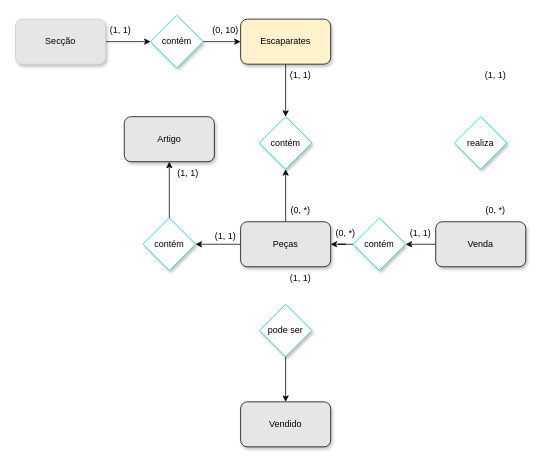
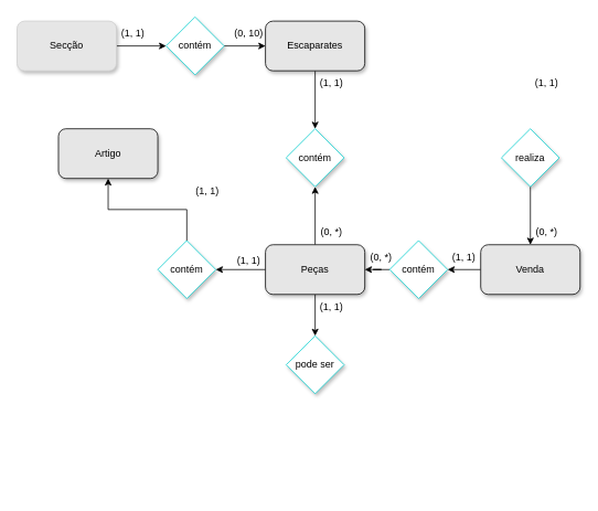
  <mxCell id="0" />
  <mxCell id="1" parent="0" />
  <mxCell id="2" value="" style="edgeStyle=orthogonalEdgeStyle;rounded=0;orthogonalLoop=1;jettySize=auto;html=1;" edge="1" parent="1" source="3" target="7"><mxGeometry relative="1" as="geometry" /></mxCell>
  <mxCell id="3" value="Secção" style="rounded=1;whiteSpace=wrap;html=1;shadow=1;strokeColor=#CCCCCC;fillColor=#E6E6E6;" vertex="1" parent="1"><mxGeometry x="20" y="25" width="120" height="60" as="geometry" /></mxCell>
  <mxCell id="4" value="" style="edgeStyle=orthogonalEdgeStyle;rounded=0;orthogonalLoop=1;jettySize=auto;html=1;" edge="1" parent="1" source="5" target="10"><mxGeometry relative="1" as="geometry" /></mxCell>
- <mxCell id="5" value="Escaparates" style="rounded=1;whiteSpace=wrap;html=1;shadow=1;fillColor=#fff2cc;" vertex="1" parent="1"><mxGeometry x="320" y="25" width="120" height="60" as="geometry" /></mxCell>
+ <mxCell id="5" value="Escaparates" style="rounded=1;whiteSpace=wrap;html=1;shadow=1;fillColor=#E6E6E6;" vertex="1" parent="1"><mxGeometry x="320" y="25" width="120" height="60" as="geometry" /></mxCell>
  <mxCell id="6" value="" style="edgeStyle=orthogonalEdgeStyle;rounded=0;orthogonalLoop=1;jettySize=auto;html=1;" edge="1" parent="1" source="7" target="5"><mxGeometry relative="1" as="geometry" /></mxCell>
  <mxCell id="7" value="contém" style="rhombus;whiteSpace=wrap;html=1;strokeColor=#00CCCC;shadow=1;" vertex="1" parent="1"><mxGeometry x="200" y="20" width="70" height="70" as="geometry" /></mxCell>
  <mxCell id="8" value="(1, 1)" style="text;html=1;strokeColor=none;fillColor=none;align=center;verticalAlign=middle;whiteSpace=wrap;rounded=0;" vertex="1" parent="1"><mxGeometry x="130" y="25" width="60" height="30" as="geometry" /></mxCell>
  <mxCell id="9" value="(0, 10)" style="text;html=1;strokeColor=none;fillColor=none;align=center;verticalAlign=middle;whiteSpace=wrap;rounded=0;" vertex="1" parent="1"><mxGeometry x="270" y="25" width="60" height="30" as="geometry" /></mxCell>
  <mxCell id="10" value="contém" style="rhombus;whiteSpace=wrap;html=1;strokeColor=#00CCCC;shadow=1;" vertex="1" parent="1"><mxGeometry x="345" y="155" width="70" height="70" as="geometry" /></mxCell>
  <mxCell id="11" value="" style="edgeStyle=orthogonalEdgeStyle;rounded=0;orthogonalLoop=1;jettySize=auto;html=1;" edge="1" parent="1" source="14" target="10"><mxGeometry relative="1" as="geometry" /></mxCell>
  <mxCell id="12" value="" style="edgeStyle=orthogonalEdgeStyle;rounded=0;orthogonalLoop=1;jettySize=auto;html=1;" edge="1" parent="1" source="14" target="22"><mxGeometry relative="1" as="geometry" /></mxCell>
+ <mxCell id="13" value="" style="edgeStyle=orthogonalEdgeStyle;rounded=0;orthogonalLoop=1;jettySize=auto;html=1;" edge="1" parent="1" source="14" target="33"><mxGeometry relative="1" as="geometry" /></mxCell>
  <mxCell id="14" value="Peças" style="rounded=1;whiteSpace=wrap;html=1;shadow=1;fillColor=#E6E6E6;" vertex="1" parent="1"><mxGeometry x="320" y="295" width="120" height="60" as="geometry" /></mxCell>
+ <mxCell id="15" value="" style="edgeStyle=orthogonalEdgeStyle;rounded=0;orthogonalLoop=1;jettySize=auto;html=1;" edge="1" parent="1" source="16" target="18"><mxGeometry relative="1" as="geometry" /></mxCell>
  <mxCell id="16" value="realiza" style="rhombus;whiteSpace=wrap;html=1;strokeColor=#00CCCC;shadow=1;" vertex="1" parent="1"><mxGeometry x="605" y="155" width="70" height="70" as="geometry" /></mxCell>
  <mxCell id="17" value="" style="edgeStyle=orthogonalEdgeStyle;rounded=0;orthogonalLoop=1;jettySize=auto;html=1;" edge="1" parent="1" source="18" target="20"><mxGeometry relative="1" as="geometry" /></mxCell>
  <mxCell id="18" value="Venda" style="rounded=1;whiteSpace=wrap;html=1;shadow=1;fillColor=#E6E6E6;" vertex="1" parent="1"><mxGeometry x="580" y="295" width="120" height="60" as="geometry" /></mxCell>
  <mxCell id="19" style="edgeStyle=orthogonalEdgeStyle;rounded=0;orthogonalLoop=1;jettySize=auto;html=1;entryX=1;entryY=0.5;entryDx=0;entryDy=0;" edge="1" parent="1" source="20" target="14"><mxGeometry relative="1" as="geometry" /></mxCell>
  <mxCell id="20" value="contém" style="rhombus;whiteSpace=wrap;html=1;strokeColor=#00CCCC;shadow=1;" vertex="1" parent="1"><mxGeometry x="470" y="290" width="70" height="70" as="geometry" /></mxCell>
  <mxCell id="21" value="" style="edgeStyle=orthogonalEdgeStyle;rounded=0;orthogonalLoop=1;jettySize=auto;html=1;" edge="1" parent="1" source="22" target="23"><mxGeometry relative="1" as="geometry" /></mxCell>
  <mxCell id="22" value="contém" style="rhombus;whiteSpace=wrap;html=1;strokeColor=#00CCCC;shadow=1;" vertex="1" parent="1"><mxGeometry x="190" y="290" width="70" height="70" as="geometry" /></mxCell>
- <mxCell id="23" value="Artigo" style="rounded=1;whiteSpace=wrap;html=1;shadow=1;fillColor=#E6E6E6;" vertex="1" parent="1"><mxGeometry x="165" y="155" width="120" height="60" as="geometry" /></mxCell>
+ <mxCell id="23" value="Artigo" style="rounded=1;whiteSpace=wrap;html=1;shadow=1;fillColor=#E6E6E6;" vertex="1" parent="1"><mxGeometry x="70" y="155" width="120" height="60" as="geometry" /></mxCell>
  <mxCell id="24" value="(1, 1)" style="text;html=1;strokeColor=none;fillColor=none;align=center;verticalAlign=middle;whiteSpace=wrap;rounded=0;" vertex="1" parent="1"><mxGeometry x="370" y="85" width="60" height="30" as="geometry" /></mxCell>
  <mxCell id="25" value="(0, *)" style="text;html=1;strokeColor=none;fillColor=none;align=center;verticalAlign=middle;whiteSpace=wrap;rounded=0;" vertex="1" parent="1"><mxGeometry x="370" y="265" width="60" height="30" as="geometry" /></mxCell>
  <mxCell id="26" value="(1, 1)" style="text;html=1;strokeColor=none;fillColor=none;align=center;verticalAlign=middle;whiteSpace=wrap;rounded=0;" vertex="1" parent="1"><mxGeometry x="630" y="85" width="60" height="30" as="geometry" /></mxCell>
  <mxCell id="27" value="(0, *)" style="text;html=1;strokeColor=none;fillColor=none;align=center;verticalAlign=middle;whiteSpace=wrap;rounded=0;" vertex="1" parent="1"><mxGeometry x="630" y="265" width="60" height="30" as="geometry" /></mxCell>
  <mxCell id="28" value="(1, 1)" style="text;html=1;strokeColor=none;fillColor=none;align=center;verticalAlign=middle;whiteSpace=wrap;rounded=0;" vertex="1" parent="1"><mxGeometry x="540" y="300" width="40" height="20" as="geometry" /></mxCell>
  <mxCell id="29" value="(0, *)" style="text;html=1;strokeColor=none;fillColor=none;align=center;verticalAlign=middle;whiteSpace=wrap;rounded=0;" vertex="1" parent="1"><mxGeometry x="430" y="295" width="60" height="30" as="geometry" /></mxCell>
  <mxCell id="30" value="(1, 1)" style="text;html=1;strokeColor=none;fillColor=none;align=center;verticalAlign=middle;whiteSpace=wrap;rounded=0;" vertex="1" parent="1"><mxGeometry x="270" y="300" width="60" height="30" as="geometry" /></mxCell>
  <mxCell id="31" value="(1, 1)" style="text;html=1;strokeColor=none;fillColor=none;align=center;verticalAlign=middle;whiteSpace=wrap;rounded=0;" vertex="1" parent="1"><mxGeometry x="220" y="215" width="60" height="30" as="geometry" /></mxCell>
- <mxCell id="32" value="" style="edgeStyle=orthogonalEdgeStyle;rounded=0;orthogonalLoop=1;jettySize=auto;html=1;" edge="1" parent="1" source="33" target="34"><mxGeometry relative="1" as="geometry" /></mxCell>
  <mxCell id="33" value="pode ser" style="rhombus;whiteSpace=wrap;html=1;strokeColor=#00CCCC;shadow=1;" vertex="1" parent="1"><mxGeometry x="345" y="405" width="70" height="70" as="geometry" /></mxCell>
- <mxCell id="34" value="Vendido" style="rounded=1;whiteSpace=wrap;html=1;shadow=1;fillColor=#E6E6E6;" vertex="1" parent="1"><mxGeometry x="320" y="535" width="120" height="60" as="geometry" /></mxCell>
  <mxCell id="35" value="(1, 1)" style="text;html=1;strokeColor=none;fillColor=none;align=center;verticalAlign=middle;whiteSpace=wrap;rounded=0;" vertex="1" parent="1"><mxGeometry x="370" y="355" width="60" height="30" as="geometry" /></mxCell>
